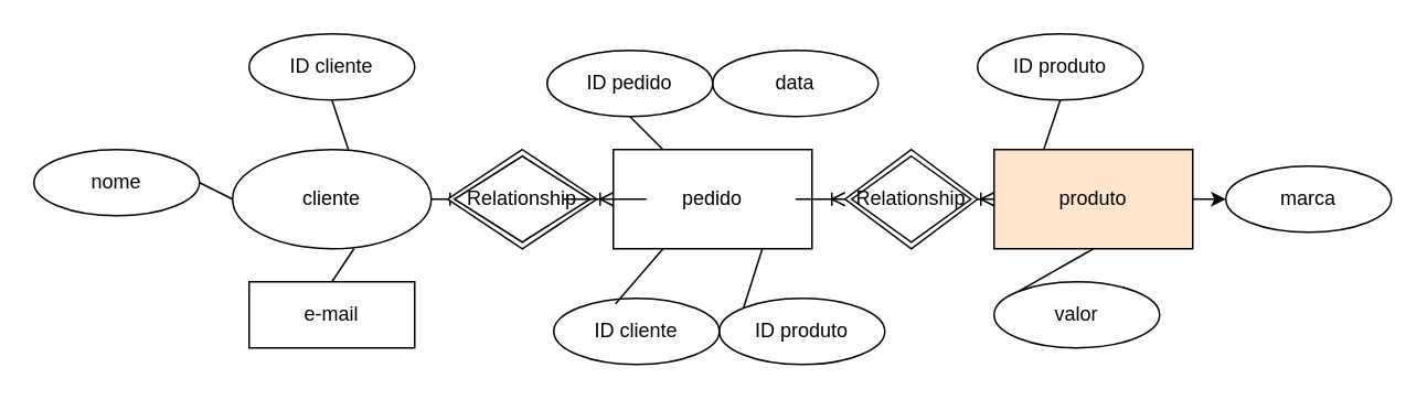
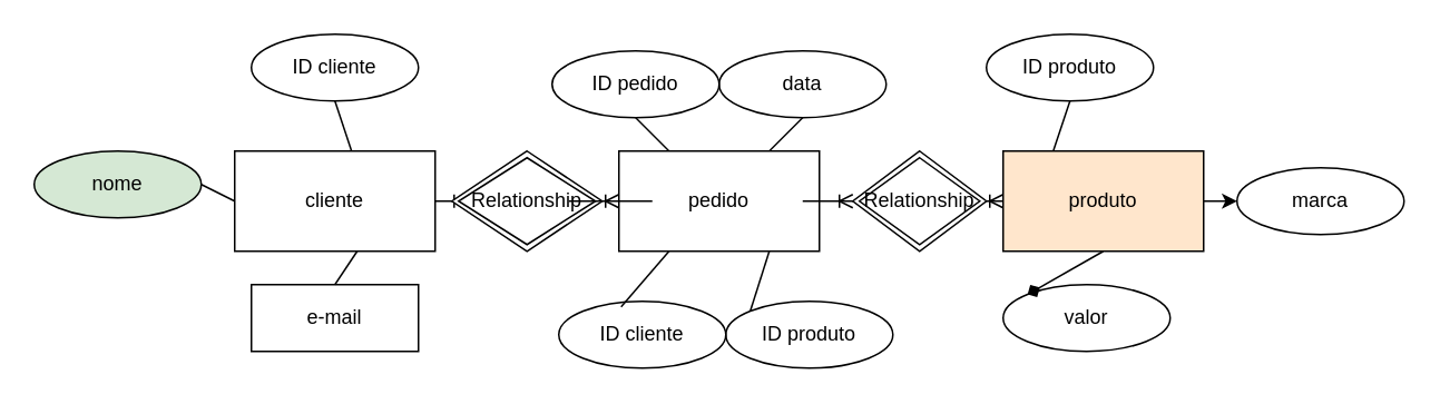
  <mxCell id="0" />
  <mxCell id="1" parent="0" />
  <mxCell id="2" value="" style="edgeStyle=entityRelationEdgeStyle;fontSize=12;html=1;endArrow=ERoneToMany;rounded=0;entryX=0.104;entryY=0.5;entryDx=0;entryDy=0;exitX=1;exitY=0.5;exitDx=0;exitDy=0;entryPerimeter=0;" edge="1" parent="1" source="24" target="27"><mxGeometry width="100" height="100" relative="1" as="geometry"><mxPoint x="260" y="120" as="sourcePoint" /><mxPoint x="369.96" y="120" as="targetPoint" /><Array as="points"><mxPoint x="340" y="170" /><mxPoint x="370" y="120" /></Array></mxGeometry></mxCell>
  <mxCell id="3" value="" style="edgeStyle=entityRelationEdgeStyle;fontSize=12;html=1;endArrow=ERoneToMany;rounded=0;entryX=0;entryY=0.5;entryDx=0;entryDy=0;exitX=1;exitY=0.5;exitDx=0;exitDy=0;" edge="1" parent="1" source="29" target="26"><mxGeometry width="100" height="100" relative="1" as="geometry"><mxPoint x="480" y="120" as="sourcePoint" /><mxPoint x="580" y="120" as="targetPoint" /></mxGeometry></mxCell>
  <mxCell id="4" value="" style="endArrow=none;html=1;rounded=0;exitX=1;exitY=0.5;exitDx=0;exitDy=0;entryX=0;entryY=0.5;entryDx=0;entryDy=0;" edge="1" parent="1" source="5" target="24"><mxGeometry relative="1" as="geometry"><mxPoint x="120" y="120" as="sourcePoint" /><mxPoint x="139.28" y="128.64" as="targetPoint" /><Array as="points" /></mxGeometry></mxCell>
- <mxCell id="5" value="nome" style="ellipse;whiteSpace=wrap;html=1;align=center;" vertex="1" parent="1"><mxGeometry y="90" width="100" height="40" as="geometry" x="20" /></mxCell>
+ <mxCell id="5" value="nome" style="ellipse;whiteSpace=wrap;html=1;align=center;fillColor=#d5e8d4;" vertex="1" parent="1"><mxGeometry y="90" width="100" height="40" as="geometry" x="20" /></mxCell>
  <mxCell id="6" value="ID cliente" style="ellipse;whiteSpace=wrap;html=1;align=center;" vertex="1" parent="1"><mxGeometry x="150" y="20" width="100" height="40" as="geometry" /></mxCell>
  <mxCell id="7" value="data" style="ellipse;whiteSpace=wrap;html=1;align=center;" vertex="1" parent="1"><mxGeometry x="430" y="30" width="100" height="40" as="geometry" /></mxCell>
  <mxCell id="8" value="ID produto" style="ellipse;whiteSpace=wrap;html=1;align=center;" vertex="1" parent="1"><mxGeometry x="434" y="180" width="100" height="40" as="geometry" /></mxCell>
  <mxCell id="9" value="ID produto" style="ellipse;whiteSpace=wrap;html=1;align=center;" vertex="1" parent="1"><mxGeometry x="590" y="20" width="100" height="40" as="geometry" /></mxCell>
  <mxCell id="10" value="valor" style="ellipse;whiteSpace=wrap;html=1;align=center;" vertex="1" parent="1"><mxGeometry x="600" y="170" width="100" height="40" as="geometry" /></mxCell>
  <mxCell id="11" value="marca" style="ellipse;whiteSpace=wrap;html=1;align=center;" vertex="1" parent="1"><mxGeometry x="740" y="100" width="100" height="40" as="geometry" /></mxCell>
  <mxCell id="12" value="ID cliente" style="ellipse;whiteSpace=wrap;html=1;align=center;" vertex="1" parent="1"><mxGeometry x="334" y="180" width="100" height="40" as="geometry" /></mxCell>
  <mxCell id="13" value="ID pedido" style="ellipse;whiteSpace=wrap;html=1;align=center;" vertex="1" parent="1"><mxGeometry x="330" y="30" width="100" height="40" as="geometry" /></mxCell>
  <mxCell id="14" value="e-mail" style="whiteSpace=wrap;html=1;align=center;rounded=0;" vertex="1" parent="1"><mxGeometry x="150" y="170" width="100" height="40" as="geometry" /></mxCell>
  <mxCell id="15" value="" style="endArrow=none;html=1;rounded=0;exitX=0.5;exitY=0;exitDx=0;exitDy=0;entryX=0.611;entryY=1;entryDx=0;entryDy=0;entryPerimeter=0;" edge="1" parent="1" source="14" target="24"><mxGeometry relative="1" as="geometry"><mxPoint x="170" y="320" as="sourcePoint" /><mxPoint x="213.32" y="148.68" as="targetPoint" /></mxGeometry></mxCell>
  <mxCell id="16" value="" style="endArrow=none;html=1;rounded=0;entryX=0.25;entryY=1;entryDx=0;entryDy=0;exitX=0.373;exitY=0.083;exitDx=0;exitDy=0;exitPerimeter=0;" edge="1" parent="1" source="12" target="25"><mxGeometry relative="1" as="geometry"><mxPoint x="320" y="180" as="sourcePoint" /><mxPoint x="401.28" y="150.66" as="targetPoint" /></mxGeometry></mxCell>
  <mxCell id="17" value="" style="endArrow=none;html=1;rounded=0;entryX=0.75;entryY=1;entryDx=0;entryDy=0;exitX=0;exitY=0;exitDx=0;exitDy=0;entryPerimeter=0;" edge="1" parent="1" source="8" target="25"><mxGeometry relative="1" as="geometry"><mxPoint x="320" y="180" as="sourcePoint" /><mxPoint x="450" y="150" as="targetPoint" /></mxGeometry></mxCell>
  <mxCell id="18" value="" style="endArrow=none;html=1;rounded=0;exitX=0.5;exitY=1;exitDx=0;exitDy=0;entryX=0.583;entryY=0;entryDx=0;entryDy=0;entryPerimeter=0;" edge="1" parent="1" source="6" target="24"><mxGeometry relative="1" as="geometry"><mxPoint x="320" y="180" as="sourcePoint" /><mxPoint x="200" y="90" as="targetPoint" /></mxGeometry></mxCell>
  <mxCell id="19" value="" style="endArrow=none;html=1;rounded=0;exitX=0.5;exitY=1;exitDx=0;exitDy=0;entryX=0.25;entryY=0;entryDx=0;entryDy=0;" edge="1" parent="1" source="13" target="25"><mxGeometry relative="1" as="geometry"><mxPoint x="320" y="180" as="sourcePoint" /><mxPoint x="390" y="90" as="targetPoint" /></mxGeometry></mxCell>
+ <mxCell id="20" value="" style="endArrow=none;html=1;rounded=0;exitX=0.5;exitY=1;exitDx=0;exitDy=0;entryX=0.75;entryY=0;entryDx=0;entryDy=0;" edge="1" parent="1" source="7" target="25"><mxGeometry relative="1" as="geometry"><mxPoint x="320" y="180" as="sourcePoint" /><mxPoint x="462" y="94.02" as="targetPoint" /></mxGeometry></mxCell>
  <mxCell id="21" value="" style="endArrow=none;html=1;rounded=0;exitX=0.5;exitY=1;exitDx=0;exitDy=0;entryX=0.25;entryY=0;entryDx=0;entryDy=0;" edge="1" parent="1" source="9" target="26"><mxGeometry relative="1" as="geometry"><mxPoint x="320" y="180" as="sourcePoint" /><mxPoint x="610" y="90" as="targetPoint" /></mxGeometry></mxCell>
  <mxCell id="22" value="" style="endArrow=classic;html=1;rounded=0;entryX=0;entryY=0.5;entryDx=0;entryDy=0;exitX=1;exitY=0.5;exitDx=0;exitDy=0;" edge="1" parent="1" source="26" target="11"><mxGeometry relative="1" as="geometry"><mxPoint x="700" y="120" as="sourcePoint" /><mxPoint x="480" y="180" as="targetPoint" /></mxGeometry></mxCell>
- <mxCell id="23" value="" style="endArrow=none;html=1;rounded=0;entryX=0;entryY=0;entryDx=0;entryDy=0;exitX=0.5;exitY=1;exitDx=0;exitDy=0;" edge="1" parent="1" source="26" target="10"><mxGeometry relative="1" as="geometry"><mxPoint x="625" y="160" as="sourcePoint" /><mxPoint x="480" y="180" as="targetPoint" /></mxGeometry></mxCell>
- <mxCell id="24" value="cliente" style="ellipse;whiteSpace=wrap;html=1;align=center;" vertex="1" parent="1"><mxGeometry x="140" y="90" width="120" height="60" as="geometry" /></mxCell>
+ <mxCell id="23" value="" style="endArrow=diamond;html=1;rounded=0;entryX=0;entryY=0;entryDx=0;entryDy=0;exitX=0.5;exitY=1;exitDx=0;exitDy=0;" edge="1" parent="1" source="26" target="10"><mxGeometry relative="1" as="geometry"><mxPoint x="625" y="160" as="sourcePoint" /><mxPoint x="480" y="180" as="targetPoint" /></mxGeometry></mxCell>
+ <mxCell id="24" value="cliente" style="whiteSpace=wrap;html=1;align=center;" vertex="1" parent="1"><mxGeometry x="140" y="90" width="120" height="60" as="geometry" /></mxCell>
  <mxCell id="25" value="pedido" style="whiteSpace=wrap;html=1;align=center;" vertex="1" parent="1"><mxGeometry x="370" y="90" width="120" height="60" as="geometry" /></mxCell>
  <mxCell id="26" value="produto" style="whiteSpace=wrap;html=1;align=center;fillColor=#ffe6cc;" vertex="1" parent="1"><mxGeometry x="600" y="90" width="120" height="60" as="geometry" /></mxCell>
  <mxCell id="27" value="Relationship" style="shape=rhombus;double=1;perimeter=rhombusPerimeter;whiteSpace=wrap;html=1;align=center;" vertex="1" parent="1"><mxGeometry x="270" y="90" width="90" height="60" as="geometry" /></mxCell>
  <mxCell id="28" value="" style="edgeStyle=entityRelationEdgeStyle;fontSize=12;html=1;endArrow=ERoneToMany;rounded=0;entryX=0;entryY=0.5;entryDx=0;entryDy=0;exitX=1;exitY=0.5;exitDx=0;exitDy=0;" edge="1" parent="1" source="25" target="29"><mxGeometry width="100" height="100" relative="1" as="geometry"><mxPoint x="490" y="120" as="sourcePoint" /><mxPoint x="580" y="120" as="targetPoint" /></mxGeometry></mxCell>
  <mxCell id="29" value="Relationship" style="shape=rhombus;double=1;perimeter=rhombusPerimeter;whiteSpace=wrap;html=1;align=center;" vertex="1" parent="1"><mxGeometry x="510" y="90" width="80" height="60" as="geometry" /></mxCell>
  <mxCell id="30" value="" style="edgeStyle=entityRelationEdgeStyle;fontSize=12;html=1;endArrow=ERoneToMany;rounded=0;entryX=0;entryY=0.5;entryDx=0;entryDy=0;exitX=1;exitY=0.5;exitDx=0;exitDy=0;" edge="1" parent="1" source="27" target="25"><mxGeometry width="100" height="100" relative="1" as="geometry"><mxPoint x="370" y="230" as="sourcePoint" /><mxPoint x="470" y="130" as="targetPoint" /></mxGeometry></mxCell>
